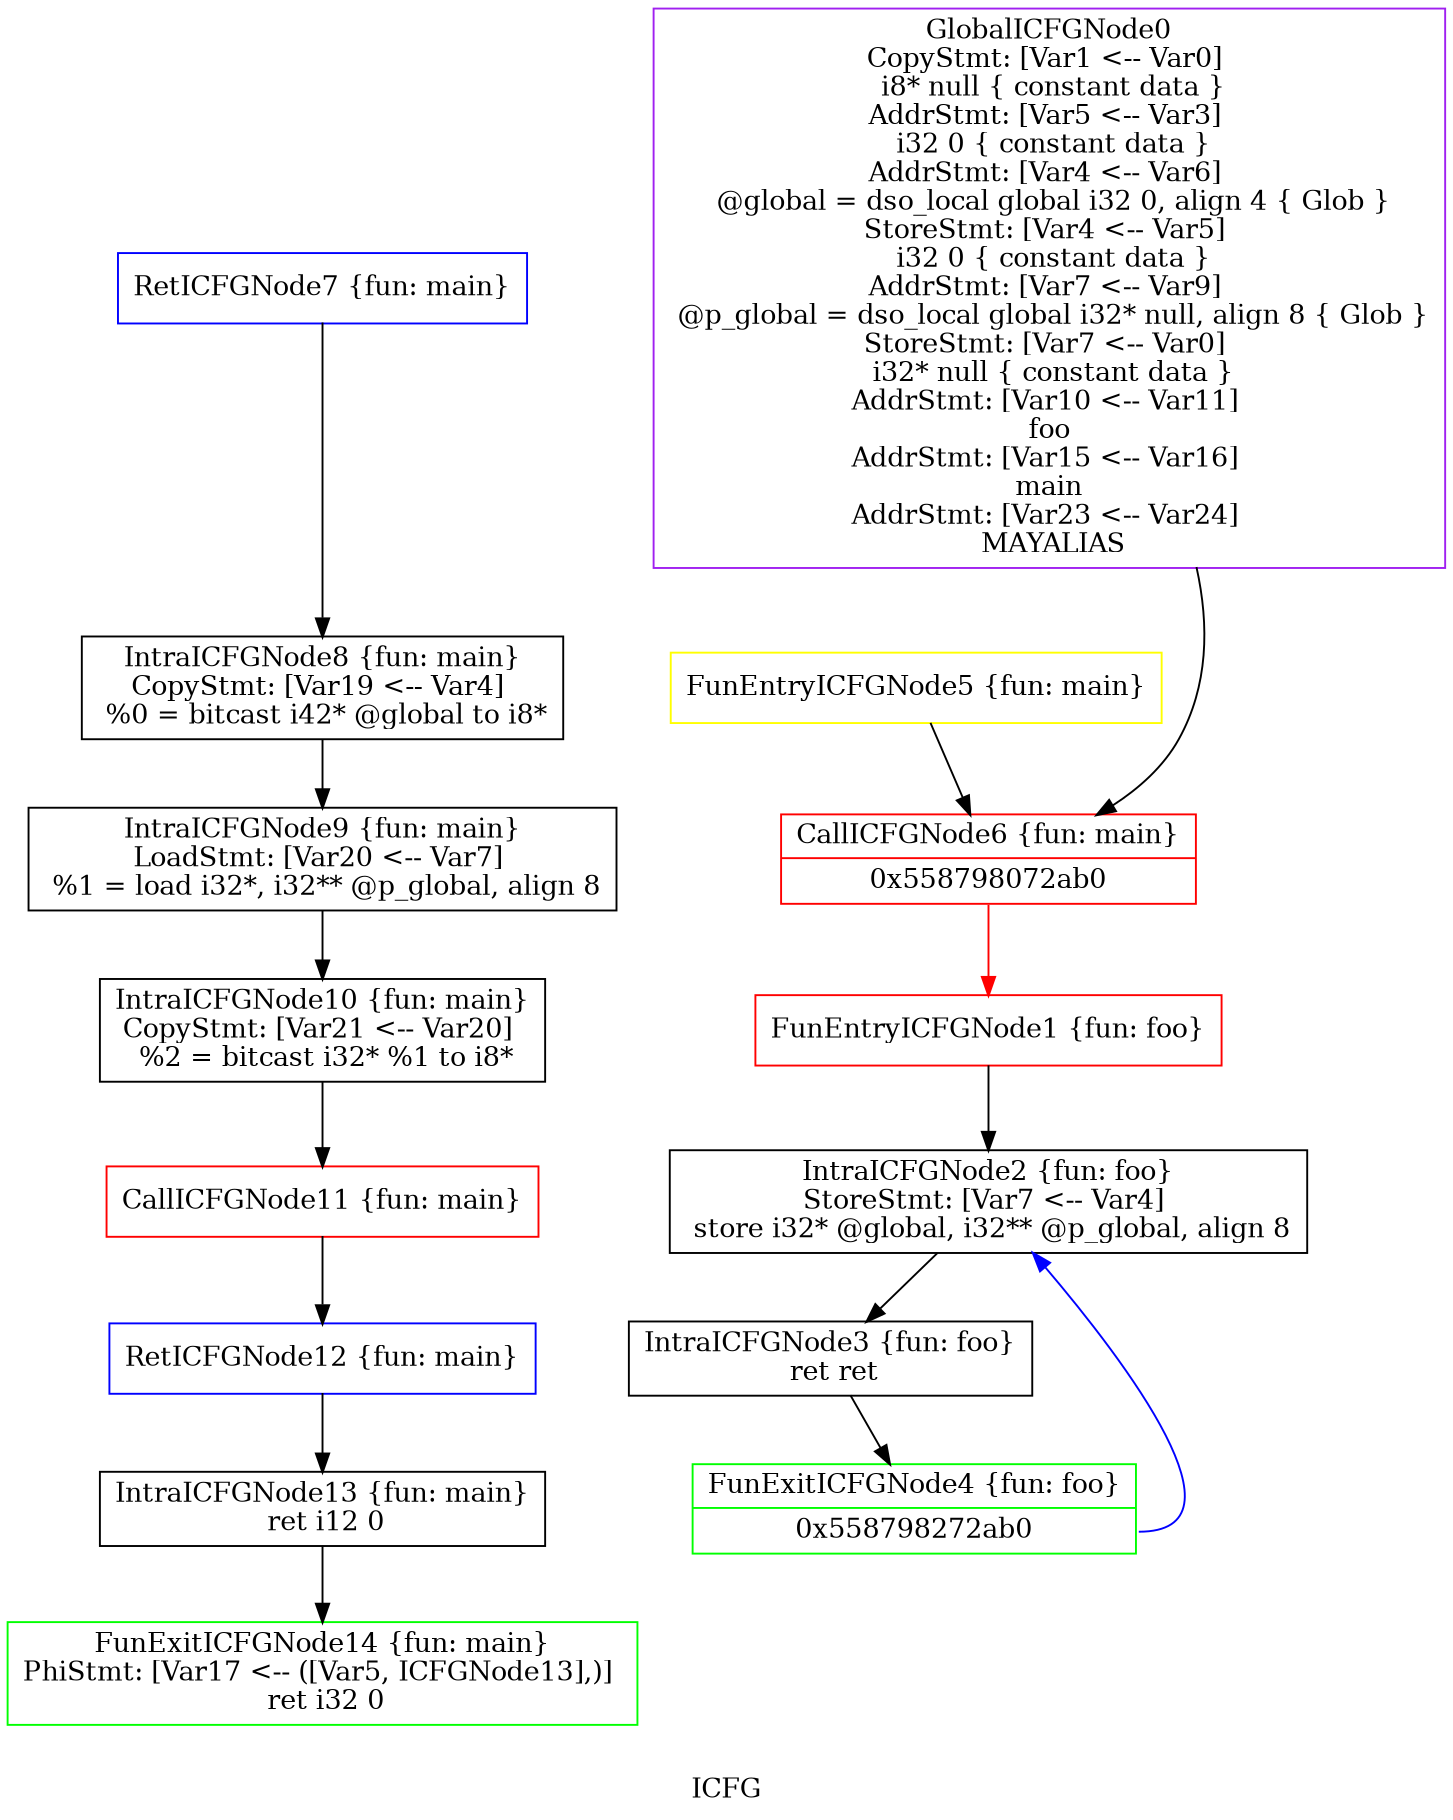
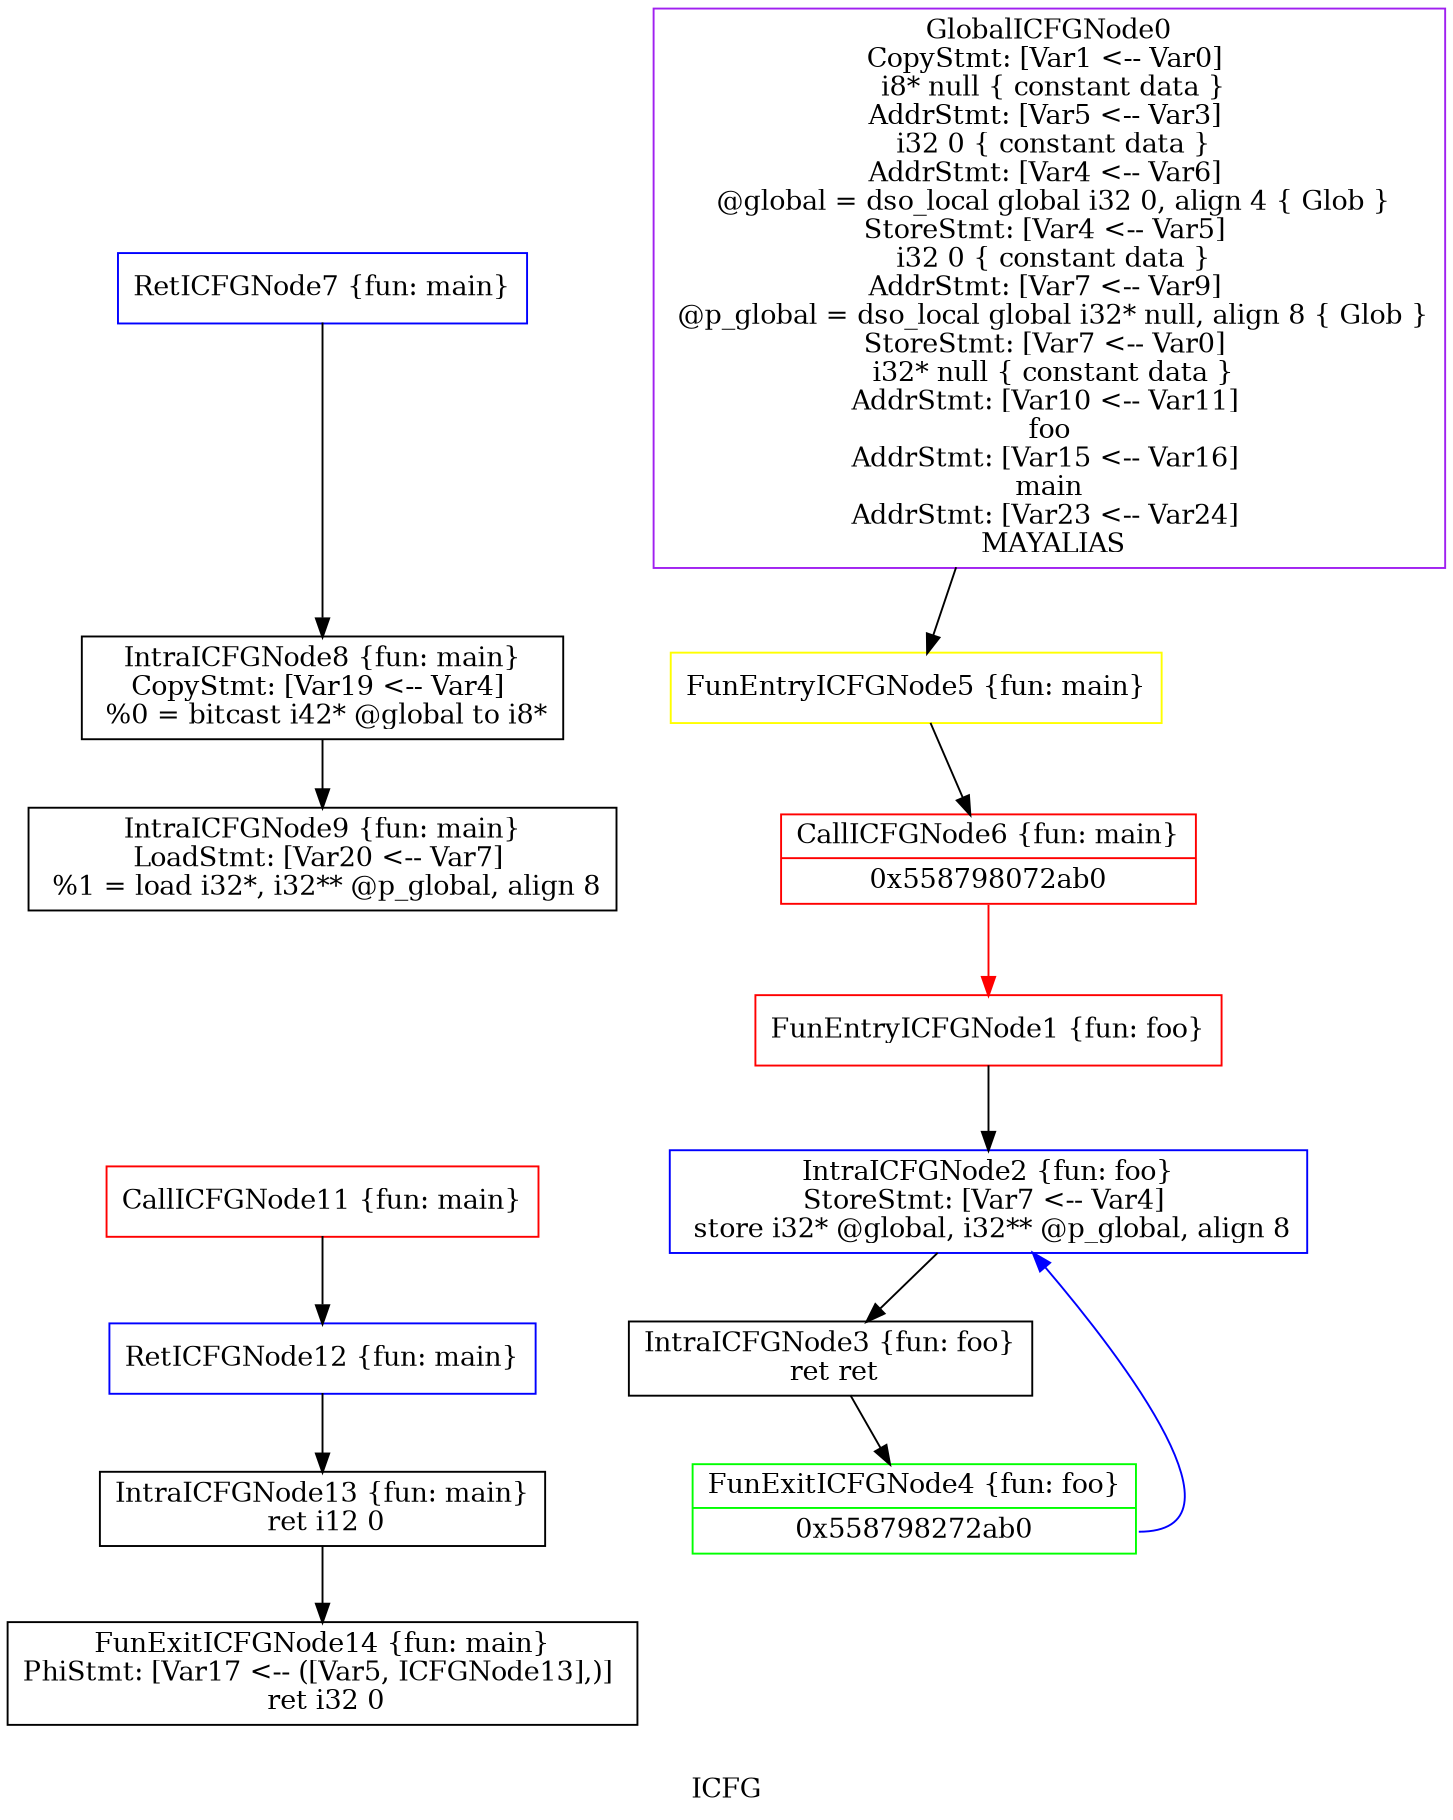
  digraph {
    label=ICFG
    node [color=black shape=record]
    edge [style=solid]
-   n1 [color=green label="{FunExitICFGNode14 \{fun: main\}\nPhiStmt: [Var17 \<-- ([Var5, ICFGNode13],)]  \n   ret i32 0 }"]
+   n1 [label="{FunExitICFGNode14 \{fun: main\}\nPhiStmt: [Var17 \<-- ([Var5, ICFGNode13],)]  \n   ret i32 0 }"]
    n2 [label="{IntraICFGNode13 \{fun: main\}\n   ret i12 0 }"]
    n3 [color=purple label="{GlobalICFGNode0\nCopyStmt: [Var1 \<-- Var0]  \n i8* null \{ constant data \}\nAddrStmt: [Var5 \<-- Var3]  \n i32 0 \{ constant data \}\nAddrStmt: [Var4 \<-- Var6]  \n @global = dso_local global i32 0, align 4 \{ Glob  \}\nStoreStmt: [Var4 \<-- Var5]  \n i32 0 \{ constant data \}\nAddrStmt: [Var7 \<-- Var9]  \n @p_global = dso_local global i32* null, align 8 \{ Glob  \}\nStoreStmt: [Var7 \<-- Var0]  \n i32* null \{ constant data \}\nAddrStmt: [Var10 \<-- Var11]  \n foo \nAddrStmt: [Var15 \<-- Var16]  \n main \nAddrStmt: [Var23 \<-- Var24]  \n MAYALIAS }"]
    n4 [color=yellow label="{FunEntryICFGNode5 \{fun: main\}}"]
    n5 [color=red label="{CallICFGNode6 \{fun: main\}|{<s0>0x558798072ab0}}"]
    n6 [color=red label="{FunEntryICFGNode1 \{fun: foo\}}"]
-   n7 [label="{IntraICFGNode2 \{fun: foo\}\nStoreStmt: [Var7 \<-- Var4]  \n   store i32* @global, i32** @p_global, align 8 }"]
+   n7 [color=blue label="{IntraICFGNode2 \{fun: foo\}\nStoreStmt: [Var7 \<-- Var4]  \n   store i32* @global, i32** @p_global, align 8 }"]
    n8 [label="{IntraICFGNode3 \{fun: foo\}\n   ret ret }"]
    n9 [color=green label="{FunExitICFGNode4 \{fun: foo\}|{<s0>0x558798272ab0}}"]
    n10 [color=blue label="{RetICFGNode7 \{fun: main\}}"]
    n11 [label="{IntraICFGNode8 \{fun: main\}\nCopyStmt: [Var19 \<-- Var4]  \n   %0 = bitcast i42* @global to i8* }"]
    n12 [label="{IntraICFGNode9 \{fun: main\}\nLoadStmt: [Var20 \<-- Var7]  \n   %1 = load i32*, i32** @p_global, align 8 }"]
-   n13 [label="{IntraICFGNode10 \{fun: main\}\nCopyStmt: [Var21 \<-- Var20]  \n   %2 = bitcast i32* %1 to i8* }"]
    n14 [color=red label="{CallICFGNode11 \{fun: main\}}"]
    n15 [color=blue label="{RetICFGNode12 \{fun: main\}}"]
    n2 -> n1
-   n3 -> n5
+   n3 -> n4
    n4 -> n5
    n5 -> n6 [color=red tailport=s0]
    n6 -> n7
    n7 -> n8
    n8 -> n9
    n9 -> n7 [color=blue tailport=s0]
    n10 -> n11
    n11 -> n12
-   n12 -> n13
-   n13 -> n14
    n14 -> n15
    n15 -> n2
  }
